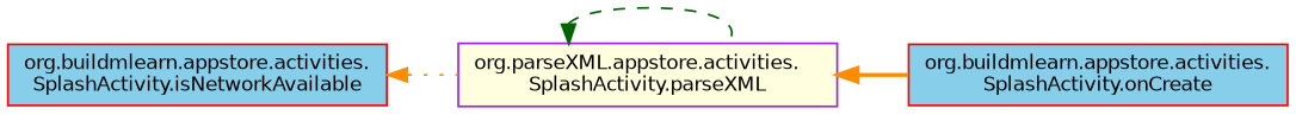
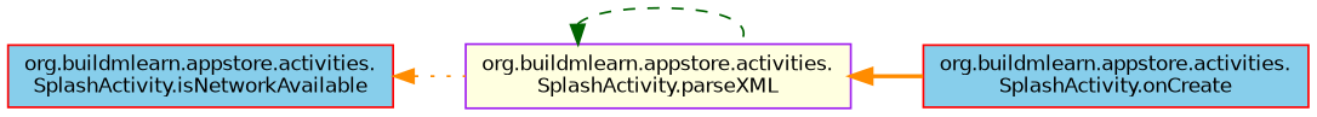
  digraph {
    rankdir=LR
    node [color=red fillcolor=skyblue fontname=Helvetica fontsize=10 shape=record style=filled]
    edge [color=darkorange dir=back fontname=Helvetica fontsize=10 labelfontname=Helvetica labelfontsize=10]
    n1 [fontcolor=black height=0.2 label="org.buildmlearn.appstore.activities.\lSplashActivity.isNetworkAvailable" width=0.4]
-   n2 [color=purple height=0.2 label="org.parseXML.appstore.activities.\lSplashActivity.parseXML" width=0.4 fillcolor=lightyellow]
+   n2 [color=purple height=0.2 label="org.buildmlearn.appstore.activities.\lSplashActivity.parseXML" width=0.4 fillcolor=lightyellow]
    n3 [height=0.2 label="org.buildmlearn.appstore.activities.\lSplashActivity.onCreate" width=0.4]
    n1 -> n2 [style=dotted]
    n2 -> n2 [color=darkgreen style=dashed]
    n2 -> n3 [style=bold]
  }
